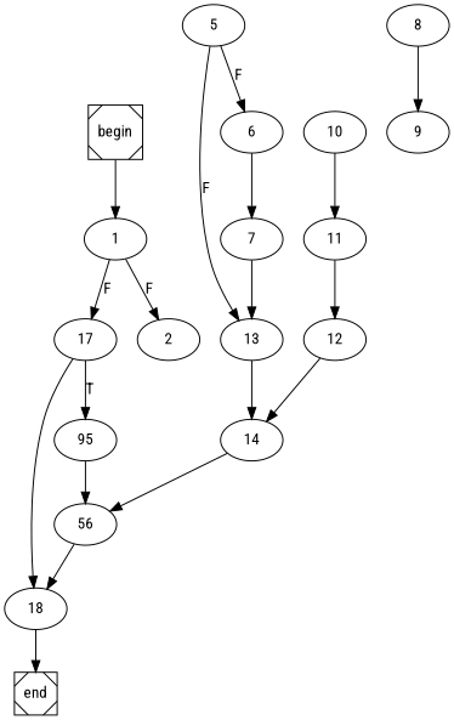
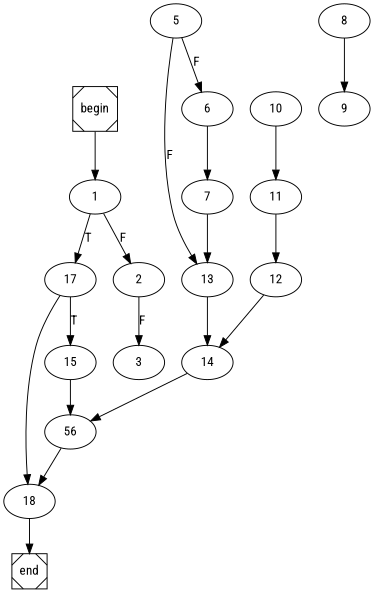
  digraph {
    fontname="Roboto Condensed"
    node [fontname="Roboto Condensed"]
    edge [fontname="Roboto Condensed"]
    begin [shape=Msquare]
    1
    17
    2
    end [shape=Msquare]
    18
-   15 [label=95]
+   15
+   3
    n9 [label=56]
    5
    13
    6
    14
    7
    8
    9
    10
    11
    12
    begin -> 1
-   1 -> 17 [label=F]
+   1 -> 17 [label=T]
    1 -> 2 [label=F]
    17 -> 18
    17 -> 15 [label=T]
+   2 -> 3 [label=F]
    18 -> end
    15 -> n9
    n9 -> 18
    5 -> 13 [label=F]
    5 -> 6 [label=F]
    13 -> 14
    6 -> 7
    14 -> n9
    7 -> 13
    8 -> 9
    10 -> 11
    11 -> 12
    12 -> 14
  }
